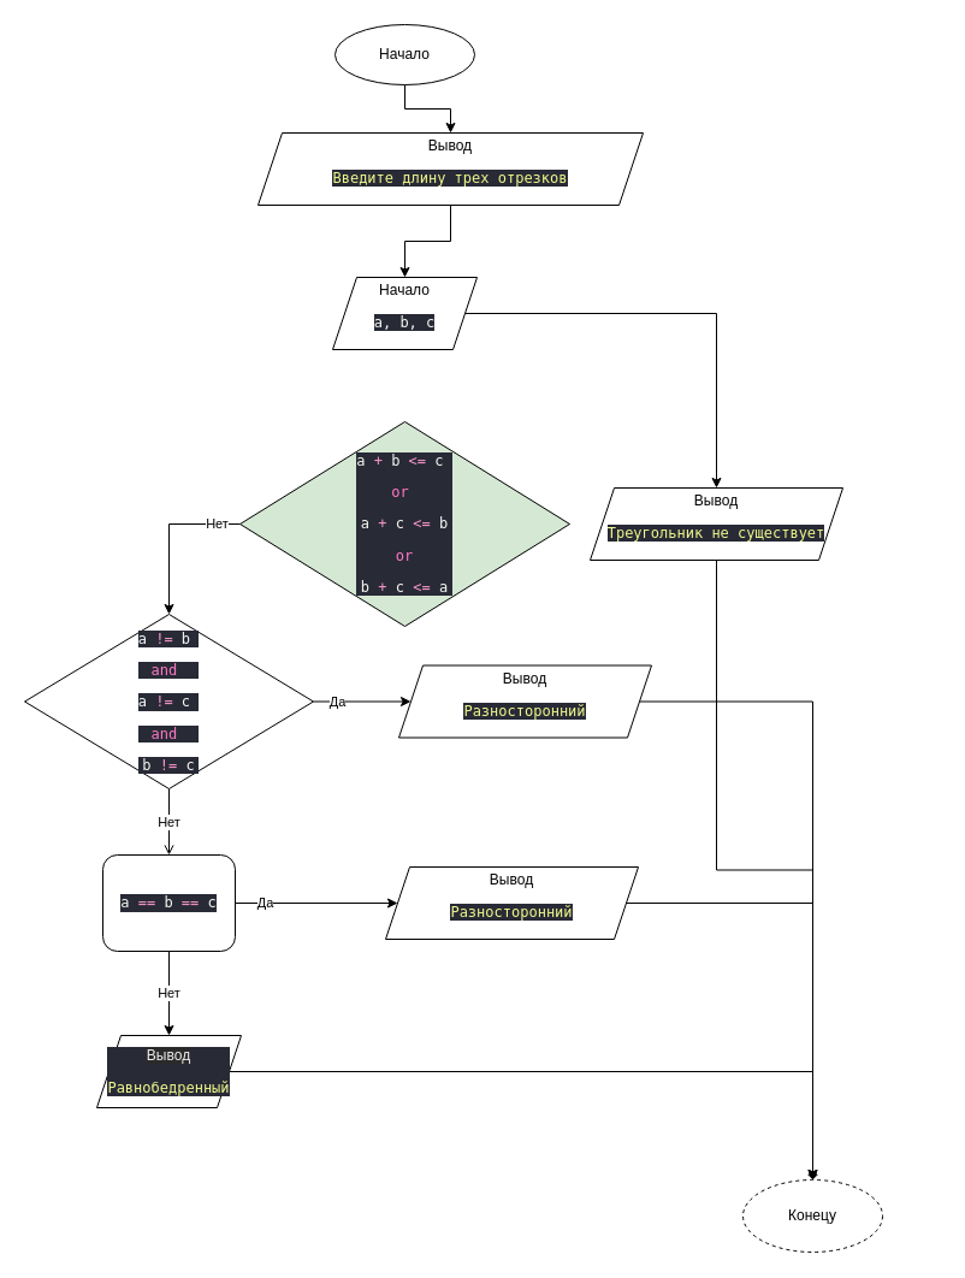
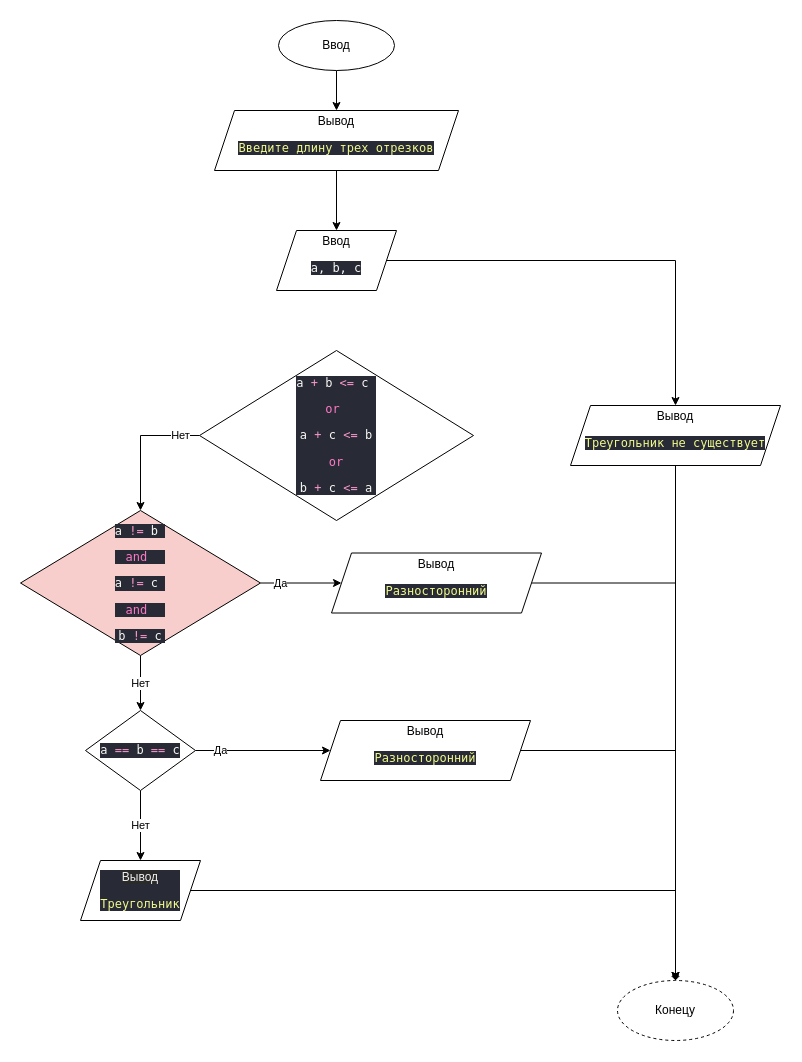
  <mxCell id="0" />
  <mxCell id="1" parent="0" />
  <mxCell id="2" style="edgeStyle=orthogonalEdgeStyle;rounded=0;orthogonalLoop=1;jettySize=auto;html=1;" edge="1" parent="1" source="3" target="6"><mxGeometry relative="1" as="geometry" /></mxCell>
- <mxCell id="3" value="Начало" style="ellipse;whiteSpace=wrap;html=1;" vertex="1" parent="1"><mxGeometry x="278" y="20" width="116" height="50" as="geometry" /></mxCell>
+ <mxCell id="3" value="Ввод" style="ellipse;whiteSpace=wrap;html=1;" vertex="1" parent="1"><mxGeometry x="278" y="20" width="116" height="50" as="geometry" /></mxCell>
  <mxCell id="4" value="Конецу" style="ellipse;whiteSpace=wrap;html=1;dashed=1;" vertex="1" parent="1"><mxGeometry x="617" y="980" width="116" height="60" as="geometry" /></mxCell>
  <mxCell id="5" style="edgeStyle=orthogonalEdgeStyle;rounded=0;orthogonalLoop=1;jettySize=auto;html=1;" edge="1" parent="1" source="6" target="8"><mxGeometry relative="1" as="geometry" /></mxCell>
- <mxCell id="6" value="Вывод&lt;br&gt;&lt;pre style=&quot;background-color: #282a36 ; color: #f8f8f2 ; font-family: &amp;#34;jetbrains mono&amp;#34; , monospace ; font-size: 9 8pt&quot;&gt;&lt;span style=&quot;color: #f1fa8c&quot;&gt;Введите длину трех отрезков&lt;/span&gt;&lt;/pre&gt;" style="shape=parallelogram;perimeter=parallelogramPerimeter;whiteSpace=wrap;html=1;fixedSize=1;" vertex="1" parent="1"><mxGeometry x="214" y="110" width="320" height="60" as="geometry" /></mxCell>
+ <mxCell id="6" value="Вывод&lt;br&gt;&lt;pre style=&quot;background-color: #282a36 ; color: #f8f8f2 ; font-family: &amp;#34;jetbrains mono&amp;#34; , monospace ; font-size: 9 8pt&quot;&gt;&lt;span style=&quot;color: #f1fa8c&quot;&gt;Введите длину трех отрезков&lt;/span&gt;&lt;/pre&gt;" style="shape=parallelogram;perimeter=parallelogramPerimeter;whiteSpace=wrap;html=1;fixedSize=1;" vertex="1" parent="1"><mxGeometry x="214" y="110" width="244" height="60" as="geometry" /></mxCell>
  <mxCell id="7" style="edgeStyle=orthogonalEdgeStyle;rounded=0;orthogonalLoop=1;jettySize=auto;html=1;" edge="1" parent="1" source="8" target="12"><mxGeometry relative="1" as="geometry" /></mxCell>
- <mxCell id="8" value="Начало&lt;br&gt;&lt;pre style=&quot;background-color: #282a36 ; color: #f8f8f2 ; font-family: &amp;#34;jetbrains mono&amp;#34; , monospace ; font-size: 9 8pt&quot;&gt;a, b, c&lt;/pre&gt;" style="shape=parallelogram;perimeter=parallelogramPerimeter;whiteSpace=wrap;html=1;fixedSize=1;" vertex="1" parent="1"><mxGeometry x="276" y="230" width="120" height="60" as="geometry" /></mxCell>
+ <mxCell id="8" value="Ввод&lt;br&gt;&lt;pre style=&quot;background-color: #282a36 ; color: #f8f8f2 ; font-family: &amp;#34;jetbrains mono&amp;#34; , monospace ; font-size: 9 8pt&quot;&gt;a, b, c&lt;/pre&gt;" style="shape=parallelogram;perimeter=parallelogramPerimeter;whiteSpace=wrap;html=1;fixedSize=1;" vertex="1" parent="1"><mxGeometry x="276" y="230" width="120" height="60" as="geometry" /></mxCell>
  <mxCell id="9" value="Нет" style="edgeStyle=orthogonalEdgeStyle;rounded=0;orthogonalLoop=1;jettySize=auto;html=1;" edge="1" parent="1" source="10" target="15"><mxGeometry x="-0.716" relative="1" as="geometry"><Array as="points"><mxPoint x="140" y="435" /></Array><mxPoint as="offset" /></mxGeometry></mxCell>
- <mxCell id="10" value="&lt;pre style=&quot;background-color: #282a36 ; color: #f8f8f2 ; font-family: &amp;#34;jetbrains mono&amp;#34; , monospace ; font-size: 9 8pt&quot;&gt;&lt;pre style=&quot;font-family: &amp;#34;jetbrains mono&amp;#34; , monospace&quot;&gt;a &lt;span style=&quot;color: #f998cc&quot;&gt;+ &lt;/span&gt;b &lt;span style=&quot;color: #f998cc&quot;&gt;&amp;lt;= &lt;/span&gt;c &lt;/pre&gt;&lt;pre style=&quot;font-family: &amp;#34;jetbrains mono&amp;#34; , monospace&quot;&gt;&lt;span style=&quot;color: #ff79c6&quot;&gt;or &lt;/span&gt;&lt;/pre&gt;&lt;pre style=&quot;font-family: &amp;#34;jetbrains mono&amp;#34; , monospace&quot;&gt;a &lt;span style=&quot;color: #f998cc&quot;&gt;+ &lt;/span&gt;c &lt;span style=&quot;color: #f998cc&quot;&gt;&amp;lt;= &lt;/span&gt;b&lt;/pre&gt;&lt;pre style=&quot;font-family: &amp;#34;jetbrains mono&amp;#34; , monospace&quot;&gt; &lt;span style=&quot;color: #ff79c6&quot;&gt;or &lt;/span&gt;&lt;/pre&gt;&lt;pre style=&quot;font-family: &amp;#34;jetbrains mono&amp;#34; , monospace&quot;&gt;b &lt;span style=&quot;color: #f998cc&quot;&gt;+ &lt;/span&gt;c &lt;span style=&quot;color: #f998cc&quot;&gt;&amp;lt;= &lt;/span&gt;a&lt;/pre&gt;&lt;/pre&gt;" style="rhombus;whiteSpace=wrap;html=1;fillColor=#d5e8d4;" vertex="1" parent="1"><mxGeometry x="199" y="350" width="274" height="170" as="geometry" /></mxCell>
+ <mxCell id="10" value="&lt;pre style=&quot;background-color: #282a36 ; color: #f8f8f2 ; font-family: &amp;#34;jetbrains mono&amp;#34; , monospace ; font-size: 9 8pt&quot;&gt;&lt;pre style=&quot;font-family: &amp;#34;jetbrains mono&amp;#34; , monospace&quot;&gt;a &lt;span style=&quot;color: #f998cc&quot;&gt;+ &lt;/span&gt;b &lt;span style=&quot;color: #f998cc&quot;&gt;&amp;lt;= &lt;/span&gt;c &lt;/pre&gt;&lt;pre style=&quot;font-family: &amp;#34;jetbrains mono&amp;#34; , monospace&quot;&gt;&lt;span style=&quot;color: #ff79c6&quot;&gt;or &lt;/span&gt;&lt;/pre&gt;&lt;pre style=&quot;font-family: &amp;#34;jetbrains mono&amp;#34; , monospace&quot;&gt;a &lt;span style=&quot;color: #f998cc&quot;&gt;+ &lt;/span&gt;c &lt;span style=&quot;color: #f998cc&quot;&gt;&amp;lt;= &lt;/span&gt;b&lt;/pre&gt;&lt;pre style=&quot;font-family: &amp;#34;jetbrains mono&amp;#34; , monospace&quot;&gt; &lt;span style=&quot;color: #ff79c6&quot;&gt;or &lt;/span&gt;&lt;/pre&gt;&lt;pre style=&quot;font-family: &amp;#34;jetbrains mono&amp;#34; , monospace&quot;&gt;b &lt;span style=&quot;color: #f998cc&quot;&gt;+ &lt;/span&gt;c &lt;span style=&quot;color: #f998cc&quot;&gt;&amp;lt;= &lt;/span&gt;a&lt;/pre&gt;&lt;/pre&gt;" style="rhombus;whiteSpace=wrap;html=1;" vertex="1" parent="1"><mxGeometry x="199" y="350" width="274" height="170" as="geometry" /></mxCell>
  <mxCell id="11" style="edgeStyle=orthogonalEdgeStyle;rounded=0;orthogonalLoop=1;jettySize=auto;html=1;endArrow=diamond;" edge="1" parent="1" source="12" target="4"><mxGeometry relative="1" as="geometry" /></mxCell>
- <mxCell id="12" value="Вывод&lt;br&gt;&lt;pre style=&quot;background-color: #282a36 ; color: #f8f8f2 ; font-family: &amp;#34;jetbrains mono&amp;#34; , monospace ; font-size: 9 8pt&quot;&gt;&lt;span style=&quot;color: #f1fa8c&quot;&gt;Треугольник не существует&lt;/span&gt;&lt;/pre&gt;" style="shape=parallelogram;perimeter=parallelogramPerimeter;whiteSpace=wrap;html=1;fixedSize=1;" vertex="1" parent="1"><mxGeometry x="490" y="405" width="210" height="60" as="geometry" /></mxCell>
+ <mxCell id="12" value="Вывод&lt;br&gt;&lt;pre style=&quot;background-color: #282a36 ; color: #f8f8f2 ; font-family: &amp;#34;jetbrains mono&amp;#34; , monospace ; font-size: 9 8pt&quot;&gt;&lt;span style=&quot;color: #f1fa8c&quot;&gt;Треугольник не существует&lt;/span&gt;&lt;/pre&gt;" style="shape=parallelogram;perimeter=parallelogramPerimeter;whiteSpace=wrap;html=1;fixedSize=1;" vertex="1" parent="1"><mxGeometry x="570" y="405" width="210" height="60" as="geometry" /></mxCell>
  <mxCell id="13" value="Да" style="edgeStyle=orthogonalEdgeStyle;rounded=0;orthogonalLoop=1;jettySize=auto;html=1;" edge="1" parent="1" source="15" target="17"><mxGeometry x="-0.506" relative="1" as="geometry"><mxPoint as="offset" /></mxGeometry></mxCell>
- <mxCell id="14" value="Нет" style="edgeStyle=orthogonalEdgeStyle;rounded=0;orthogonalLoop=1;jettySize=auto;html=1;endArrow=open;" edge="1" parent="1" source="15" target="20"><mxGeometry relative="1" as="geometry" /></mxCell>
- <mxCell id="15" value="&lt;pre style=&quot;background-color: #282a36 ; color: #f8f8f2 ; font-family: &amp;#34;jetbrains mono&amp;#34; , monospace ; font-size: 9 8pt&quot;&gt;a &lt;span style=&quot;color: #f998cc&quot;&gt;!= &lt;/span&gt;b &lt;/pre&gt;&lt;pre style=&quot;background-color: #282a36 ; color: #f8f8f2 ; font-family: &amp;#34;jetbrains mono&amp;#34; , monospace ; font-size: 9 8pt&quot;&gt;&lt;span style=&quot;color: #ff79c6&quot;&gt;and &lt;/span&gt;&lt;/pre&gt;&lt;pre style=&quot;background-color: #282a36 ; color: #f8f8f2 ; font-family: &amp;#34;jetbrains mono&amp;#34; , monospace ; font-size: 9 8pt&quot;&gt;a &lt;span style=&quot;color: #f998cc&quot;&gt;!= &lt;/span&gt;c &lt;/pre&gt;&lt;pre style=&quot;background-color: #282a36 ; color: #f8f8f2 ; font-family: &amp;#34;jetbrains mono&amp;#34; , monospace ; font-size: 9 8pt&quot;&gt;&lt;span style=&quot;color: rgb(255 , 121 , 198) ; white-space: normal&quot;&gt;and&amp;nbsp;&lt;/span&gt;&lt;br&gt;&lt;/pre&gt;&lt;pre style=&quot;background-color: #282a36 ; color: #f8f8f2 ; font-family: &amp;#34;jetbrains mono&amp;#34; , monospace ; font-size: 9 8pt&quot;&gt;b &lt;span style=&quot;color: #f998cc&quot;&gt;!= &lt;/span&gt;c&lt;/pre&gt;" style="rhombus;whiteSpace=wrap;html=1;" vertex="1" parent="1"><mxGeometry x="20" y="510" width="240" height="145" as="geometry" /></mxCell>
+ <mxCell id="14" value="Нет" style="edgeStyle=orthogonalEdgeStyle;rounded=0;orthogonalLoop=1;jettySize=auto;html=1;" edge="1" parent="1" source="15" target="20"><mxGeometry relative="1" as="geometry" /></mxCell>
+ <mxCell id="15" value="&lt;pre style=&quot;background-color: #282a36 ; color: #f8f8f2 ; font-family: &amp;#34;jetbrains mono&amp;#34; , monospace ; font-size: 9 8pt&quot;&gt;a &lt;span style=&quot;color: #f998cc&quot;&gt;!= &lt;/span&gt;b &lt;/pre&gt;&lt;pre style=&quot;background-color: #282a36 ; color: #f8f8f2 ; font-family: &amp;#34;jetbrains mono&amp;#34; , monospace ; font-size: 9 8pt&quot;&gt;&lt;span style=&quot;color: #ff79c6&quot;&gt;and &lt;/span&gt;&lt;/pre&gt;&lt;pre style=&quot;background-color: #282a36 ; color: #f8f8f2 ; font-family: &amp;#34;jetbrains mono&amp;#34; , monospace ; font-size: 9 8pt&quot;&gt;a &lt;span style=&quot;color: #f998cc&quot;&gt;!= &lt;/span&gt;c &lt;/pre&gt;&lt;pre style=&quot;background-color: #282a36 ; color: #f8f8f2 ; font-family: &amp;#34;jetbrains mono&amp;#34; , monospace ; font-size: 9 8pt&quot;&gt;&lt;span style=&quot;color: rgb(255 , 121 , 198) ; white-space: normal&quot;&gt;and&amp;nbsp;&lt;/span&gt;&lt;br&gt;&lt;/pre&gt;&lt;pre style=&quot;background-color: #282a36 ; color: #f8f8f2 ; font-family: &amp;#34;jetbrains mono&amp;#34; , monospace ; font-size: 9 8pt&quot;&gt;b &lt;span style=&quot;color: #f998cc&quot;&gt;!= &lt;/span&gt;c&lt;/pre&gt;" style="rhombus;whiteSpace=wrap;html=1;fillColor=#f8cecc;" vertex="1" parent="1"><mxGeometry x="20" y="510" width="240" height="145" as="geometry" /></mxCell>
  <mxCell id="16" style="edgeStyle=orthogonalEdgeStyle;rounded=0;orthogonalLoop=1;jettySize=auto;html=1;" edge="1" parent="1" source="17" target="4"><mxGeometry relative="1" as="geometry" /></mxCell>
  <mxCell id="17" value="Вывод&lt;br&gt;&lt;pre style=&quot;background-color: #282a36 ; color: #f8f8f2 ; font-family: &amp;#34;jetbrains mono&amp;#34; , monospace ; font-size: 9 8pt&quot;&gt;&lt;pre style=&quot;font-family: &amp;#34;jetbrains mono&amp;#34; , monospace&quot;&gt;&lt;span style=&quot;color: #f1fa8c&quot;&gt;Разносторонний&lt;/span&gt;&lt;/pre&gt;&lt;/pre&gt;" style="shape=parallelogram;perimeter=parallelogramPerimeter;whiteSpace=wrap;html=1;fixedSize=1;" vertex="1" parent="1"><mxGeometry x="331" y="552.5" width="210" height="60" as="geometry" /></mxCell>
  <mxCell id="18" value="Да" style="edgeStyle=orthogonalEdgeStyle;rounded=0;orthogonalLoop=1;jettySize=auto;html=1;" edge="1" parent="1" source="20" target="22"><mxGeometry x="-0.63" relative="1" as="geometry"><Array as="points"><mxPoint x="220" y="750" /><mxPoint x="220" y="750" /></Array><mxPoint as="offset" /></mxGeometry></mxCell>
  <mxCell id="19" value="Нет" style="edgeStyle=orthogonalEdgeStyle;rounded=0;orthogonalLoop=1;jettySize=auto;html=1;" edge="1" parent="1" source="20" target="24"><mxGeometry relative="1" as="geometry" /></mxCell>
- <mxCell id="20" value="&lt;pre style=&quot;background-color: #282a36 ; color: #f8f8f2 ; font-family: &amp;#34;jetbrains mono&amp;#34; , monospace ; font-size: 9 8pt&quot;&gt;a &lt;span style=&quot;color: #f998cc&quot;&gt;== &lt;/span&gt;b &lt;span style=&quot;color: #f998cc&quot;&gt;== &lt;/span&gt;c&lt;/pre&gt;" style="whiteSpace=wrap;html=1;rounded=1;" vertex="1" parent="1"><mxGeometry x="85" y="710" width="110" height="80" as="geometry" /></mxCell>
+ <mxCell id="20" value="&lt;pre style=&quot;background-color: #282a36 ; color: #f8f8f2 ; font-family: &amp;#34;jetbrains mono&amp;#34; , monospace ; font-size: 9 8pt&quot;&gt;a &lt;span style=&quot;color: #f998cc&quot;&gt;== &lt;/span&gt;b &lt;span style=&quot;color: #f998cc&quot;&gt;== &lt;/span&gt;c&lt;/pre&gt;" style="rhombus;whiteSpace=wrap;html=1;" vertex="1" parent="1"><mxGeometry x="85" y="710" width="110" height="80" as="geometry" /></mxCell>
  <mxCell id="21" style="edgeStyle=orthogonalEdgeStyle;rounded=0;orthogonalLoop=1;jettySize=auto;html=1;" edge="1" parent="1" source="22" target="4"><mxGeometry relative="1" as="geometry" /></mxCell>
  <mxCell id="22" value="Вывод&lt;br&gt;&lt;pre style=&quot;background-color: #282a36 ; color: #f8f8f2 ; font-family: &amp;#34;jetbrains mono&amp;#34; , monospace ; font-size: 9 8pt&quot;&gt;&lt;pre style=&quot;font-family: &amp;#34;jetbrains mono&amp;#34; , monospace&quot;&gt;&lt;span style=&quot;color: #f1fa8c&quot;&gt;Разносторонний&lt;/span&gt;&lt;/pre&gt;&lt;/pre&gt;" style="shape=parallelogram;perimeter=parallelogramPerimeter;whiteSpace=wrap;html=1;fixedSize=1;" vertex="1" parent="1"><mxGeometry x="320" y="720" width="210" height="60" as="geometry" /></mxCell>
  <mxCell id="23" style="edgeStyle=orthogonalEdgeStyle;rounded=0;orthogonalLoop=1;jettySize=auto;html=1;" edge="1" parent="1" source="24" target="4"><mxGeometry relative="1" as="geometry" /></mxCell>
- <mxCell id="24" value="&lt;pre style=&quot;background-color: #282a36 ; color: #f8f8f2 ; font-family: &amp;#34;jetbrains mono&amp;#34; , monospace ; font-size: 9 8pt&quot;&gt;&lt;span style=&quot;color: rgb(240 , 240 , 240) ; font-family: &amp;#34;helvetica&amp;#34; ; background-color: rgb(42 , 42 , 42)&quot;&gt;Вывод&lt;/span&gt;&lt;br style=&quot;color: rgb(240 , 240 , 240) ; font-family: &amp;#34;helvetica&amp;#34; ; background-color: rgb(42 , 42 , 42)&quot;&gt;&lt;pre style=&quot;font-family: &amp;#34;jetbrains mono&amp;#34; , monospace&quot;&gt;&lt;pre style=&quot;font-family: &amp;#34;jetbrains mono&amp;#34; , monospace&quot;&gt;&lt;span style=&quot;color: #f1fa8c&quot;&gt;Равнобедренный&lt;/span&gt;&lt;/pre&gt;&lt;/pre&gt;&lt;/pre&gt;" style="shape=parallelogram;perimeter=parallelogramPerimeter;whiteSpace=wrap;html=1;fixedSize=1;" vertex="1" parent="1"><mxGeometry x="80" y="860" width="120" height="60" as="geometry" /></mxCell>
+ <mxCell id="24" value="&lt;pre style=&quot;background-color: #282a36 ; color: #f8f8f2 ; font-family: &amp;#34;jetbrains mono&amp;#34; , monospace ; font-size: 9 8pt&quot;&gt;&lt;span style=&quot;color: rgb(240 , 240 , 240) ; font-family: &amp;#34;helvetica&amp;#34; ; background-color: rgb(42 , 42 , 42)&quot;&gt;Вывод&lt;/span&gt;&lt;br style=&quot;color: rgb(240 , 240 , 240) ; font-family: &amp;#34;helvetica&amp;#34; ; background-color: rgb(42 , 42 , 42)&quot;&gt;&lt;pre style=&quot;font-family: &amp;#34;jetbrains mono&amp;#34; , monospace&quot;&gt;&lt;pre style=&quot;font-family: &amp;#34;jetbrains mono&amp;#34; , monospace&quot;&gt;&lt;span style=&quot;color: #f1fa8c&quot;&gt;Треугольник&lt;/span&gt;&lt;/pre&gt;&lt;/pre&gt;&lt;/pre&gt;" style="shape=parallelogram;perimeter=parallelogramPerimeter;whiteSpace=wrap;html=1;fixedSize=1;" vertex="1" parent="1"><mxGeometry x="80" y="860" width="120" height="60" as="geometry" /></mxCell>
